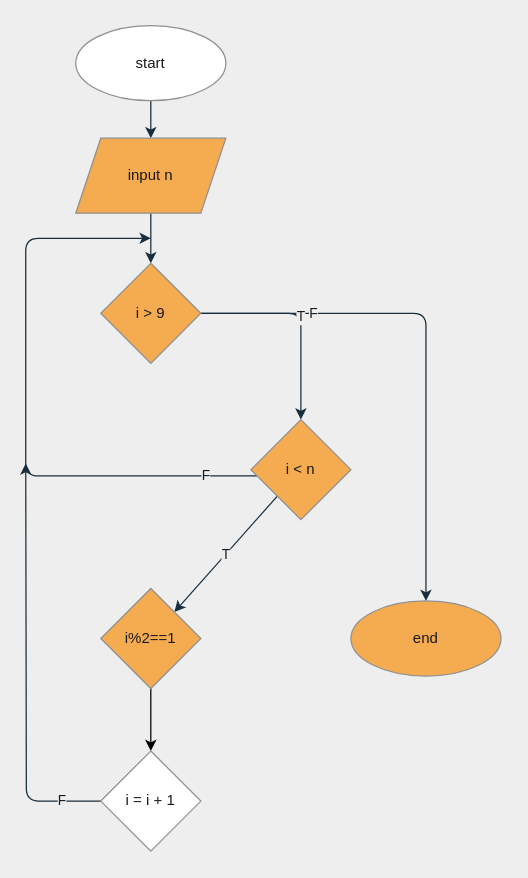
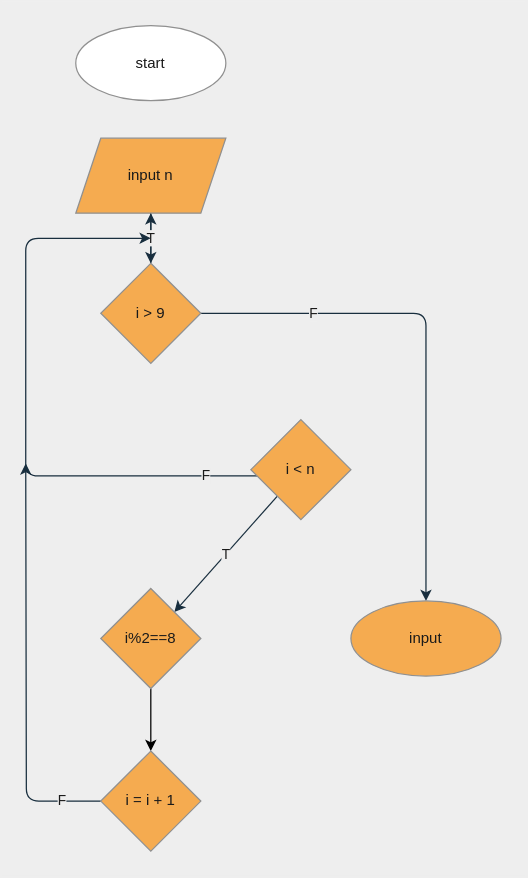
  <mxCell id="0" />
  <mxCell id="1" parent="0" />
- <mxCell id="2" value="" style="edgeStyle=orthogonalEdgeStyle;orthogonalLoop=1;jettySize=auto;html=1;labelBackgroundColor=#EEEEEE;strokeColor=#182E3E;fontColor=#1A1A1A;" parent="1" source="3" target="5" edge="1"><mxGeometry relative="1" as="geometry" /></mxCell>
  <mxCell id="3" value="start" style="ellipse;whiteSpace=wrap;html=1;fillColor=#ffffff;strokeColor=#909090;fontColor=#1A1A1A;" parent="1" vertex="1"><mxGeometry x="60" width="120" height="60" as="geometry" y="20" /></mxCell>
  <mxCell id="4" value="" style="edgeStyle=orthogonalEdgeStyle;orthogonalLoop=1;jettySize=auto;html=1;labelBackgroundColor=#EEEEEE;strokeColor=#182E3E;fontColor=#1A1A1A;" parent="1" source="5" edge="1"><mxGeometry relative="1" as="geometry"><mxPoint x="120" y="210" as="targetPoint" /></mxGeometry></mxCell>
  <mxCell id="5" value="input n" style="shape=parallelogram;perimeter=parallelogramPerimeter;whiteSpace=wrap;html=1;fixedSize=1;fillColor=#F5AB50;strokeColor=#909090;fontColor=#1A1A1A;" parent="1" vertex="1"><mxGeometry x="60" y="110" width="120" height="60" as="geometry" /></mxCell>
  <mxCell id="6" value="F" style="edgeStyle=orthogonalEdgeStyle;orthogonalLoop=1;jettySize=auto;html=1;entryX=0.5;entryY=0;entryDx=0;entryDy=0;labelBackgroundColor=#EEEEEE;strokeColor=#182E3E;fontColor=#1A1A1A;" parent="1" source="8" edge="1"><mxGeometry x="-0.561" relative="1" as="geometry"><mxPoint x="340" y="480" as="targetPoint" /><Array as="points"><mxPoint x="340" y="250" /></Array><mxPoint as="offset" /></mxGeometry></mxCell>
- <mxCell id="7" value="T" style="edgeStyle=orthogonalEdgeStyle;orthogonalLoop=1;jettySize=auto;html=1;labelBackgroundColor=#EEEEEE;strokeColor=#182E3E;fontColor=#1A1A1A;" parent="1" source="8" target="11" edge="1"><mxGeometry relative="1" as="geometry" /></mxCell>
+ <mxCell id="7" value="T" style="edgeStyle=orthogonalEdgeStyle;orthogonalLoop=1;jettySize=auto;html=1;labelBackgroundColor=#EEEEEE;strokeColor=#182E3E;fontColor=#1A1A1A;" parent="1" source="8" target="5" edge="1"><mxGeometry relative="1" as="geometry" /></mxCell>
  <mxCell id="8" value="i &amp;gt; 9" style="rhombus;whiteSpace=wrap;html=1;fillColor=#F5AB50;strokeColor=#909090;fontColor=#1A1A1A;" parent="1" vertex="1"><mxGeometry x="80" y="210" width="80" height="80" as="geometry" /></mxCell>
  <mxCell id="9" value="T" style="edgeStyle=none;orthogonalLoop=1;jettySize=auto;html=1;labelBackgroundColor=#EEEEEE;strokeColor=#182E3E;fontColor=#1A1A1A;" parent="1" source="11" target="13" edge="1"><mxGeometry relative="1" as="geometry" /></mxCell>
  <mxCell id="10" value="F" style="edgeStyle=orthogonalEdgeStyle;orthogonalLoop=1;jettySize=auto;html=1;labelBackgroundColor=#EEEEEE;strokeColor=#182E3E;fontColor=#1A1A1A;" parent="1" source="11" edge="1"><mxGeometry x="-0.829" relative="1" as="geometry"><mxPoint x="120" y="190" as="targetPoint" /><Array as="points"><mxPoint x="20" y="380" /><mxPoint x="20" y="190" /></Array><mxPoint as="offset" /></mxGeometry></mxCell>
  <mxCell id="11" value="i &amp;lt; n" style="rhombus;whiteSpace=wrap;html=1;fillColor=#F5AB50;strokeColor=#909090;fontColor=#1A1A1A;" parent="1" vertex="1"><mxGeometry x="200" y="335" width="80" height="80" as="geometry" /></mxCell>
  <mxCell id="12" value="" style="edgeStyle=orthogonalEdgeStyle;rounded=0;orthogonalLoop=1;jettySize=auto;html=1;" parent="1" source="13" target="15" edge="1"><mxGeometry relative="1" as="geometry" /></mxCell>
- <mxCell id="13" value="i%2==1" style="rhombus;whiteSpace=wrap;html=1;fillColor=#F5AB50;strokeColor=#909090;fontColor=#1A1A1A;" parent="1" vertex="1"><mxGeometry x="80" y="470" width="80" height="80" as="geometry" /></mxCell>
+ <mxCell id="13" value="i%2==8" style="rhombus;whiteSpace=wrap;html=1;fillColor=#F5AB50;strokeColor=#909090;fontColor=#1A1A1A;" parent="1" vertex="1"><mxGeometry x="80" y="470" width="80" height="80" as="geometry" /></mxCell>
  <mxCell id="14" value="F" style="edgeStyle=orthogonalEdgeStyle;orthogonalLoop=1;jettySize=auto;html=1;labelBackgroundColor=#EEEEEE;strokeColor=#182E3E;fontColor=#1A1A1A;" parent="1" source="15" edge="1"><mxGeometry x="-0.812" relative="1" as="geometry"><mxPoint x="20" y="370" as="targetPoint" /><mxPoint as="offset" /></mxGeometry></mxCell>
- <mxCell id="15" value="i = i + 1" style="rhombus;whiteSpace=wrap;html=1;fillColor=#ffffff;strokeColor=#909090;fontColor=#1A1A1A;" parent="1" vertex="1"><mxGeometry x="80" y="600" width="80" height="80" as="geometry" /></mxCell>
- <mxCell id="16" value="end" style="ellipse;whiteSpace=wrap;html=1;fillColor=#F5AB50;strokeColor=#909090;fontColor=#1A1A1A;" parent="1" vertex="1"><mxGeometry x="280" y="480" width="120" height="60" as="geometry" /></mxCell>
+ <mxCell id="15" value="i = i + 1" style="rhombus;whiteSpace=wrap;html=1;fillColor=#F5AB50;strokeColor=#909090;fontColor=#1A1A1A;" parent="1" vertex="1"><mxGeometry x="80" y="600" width="80" height="80" as="geometry" /></mxCell>
+ <mxCell id="16" value="input" style="ellipse;whiteSpace=wrap;html=1;fillColor=#F5AB50;strokeColor=#909090;fontColor=#1A1A1A;" parent="1" vertex="1"><mxGeometry x="280" y="480" width="120" height="60" as="geometry" /></mxCell>
